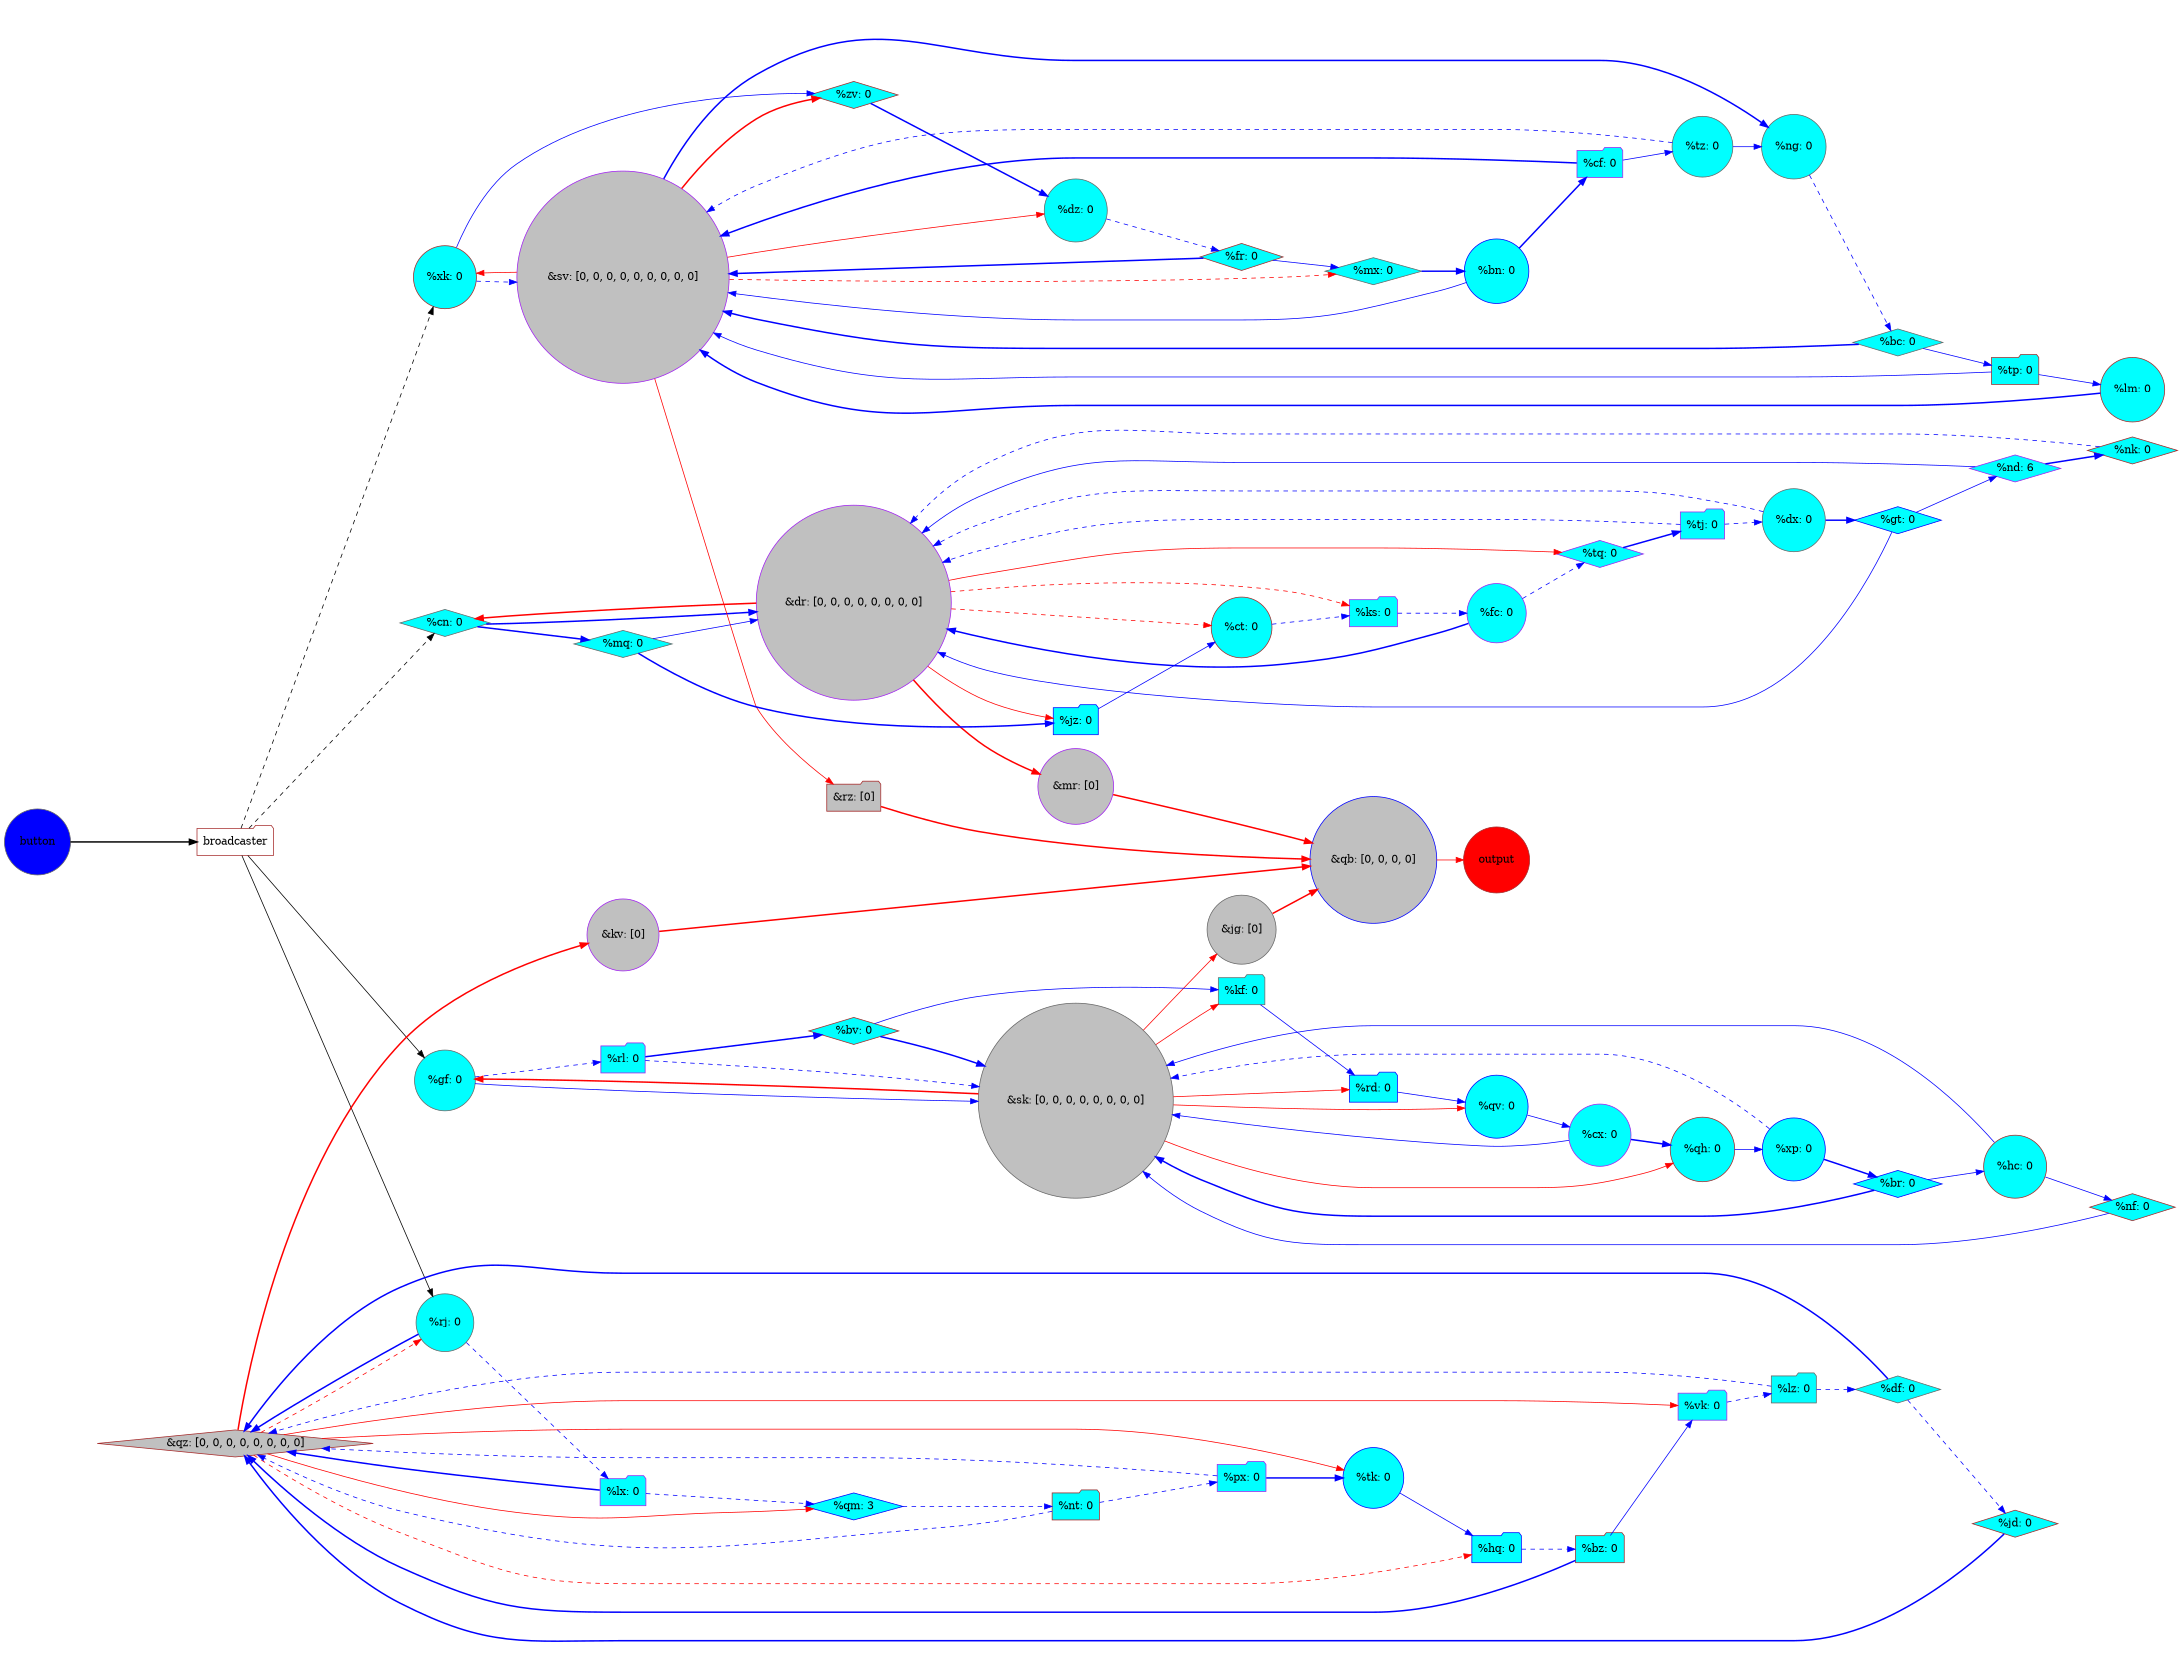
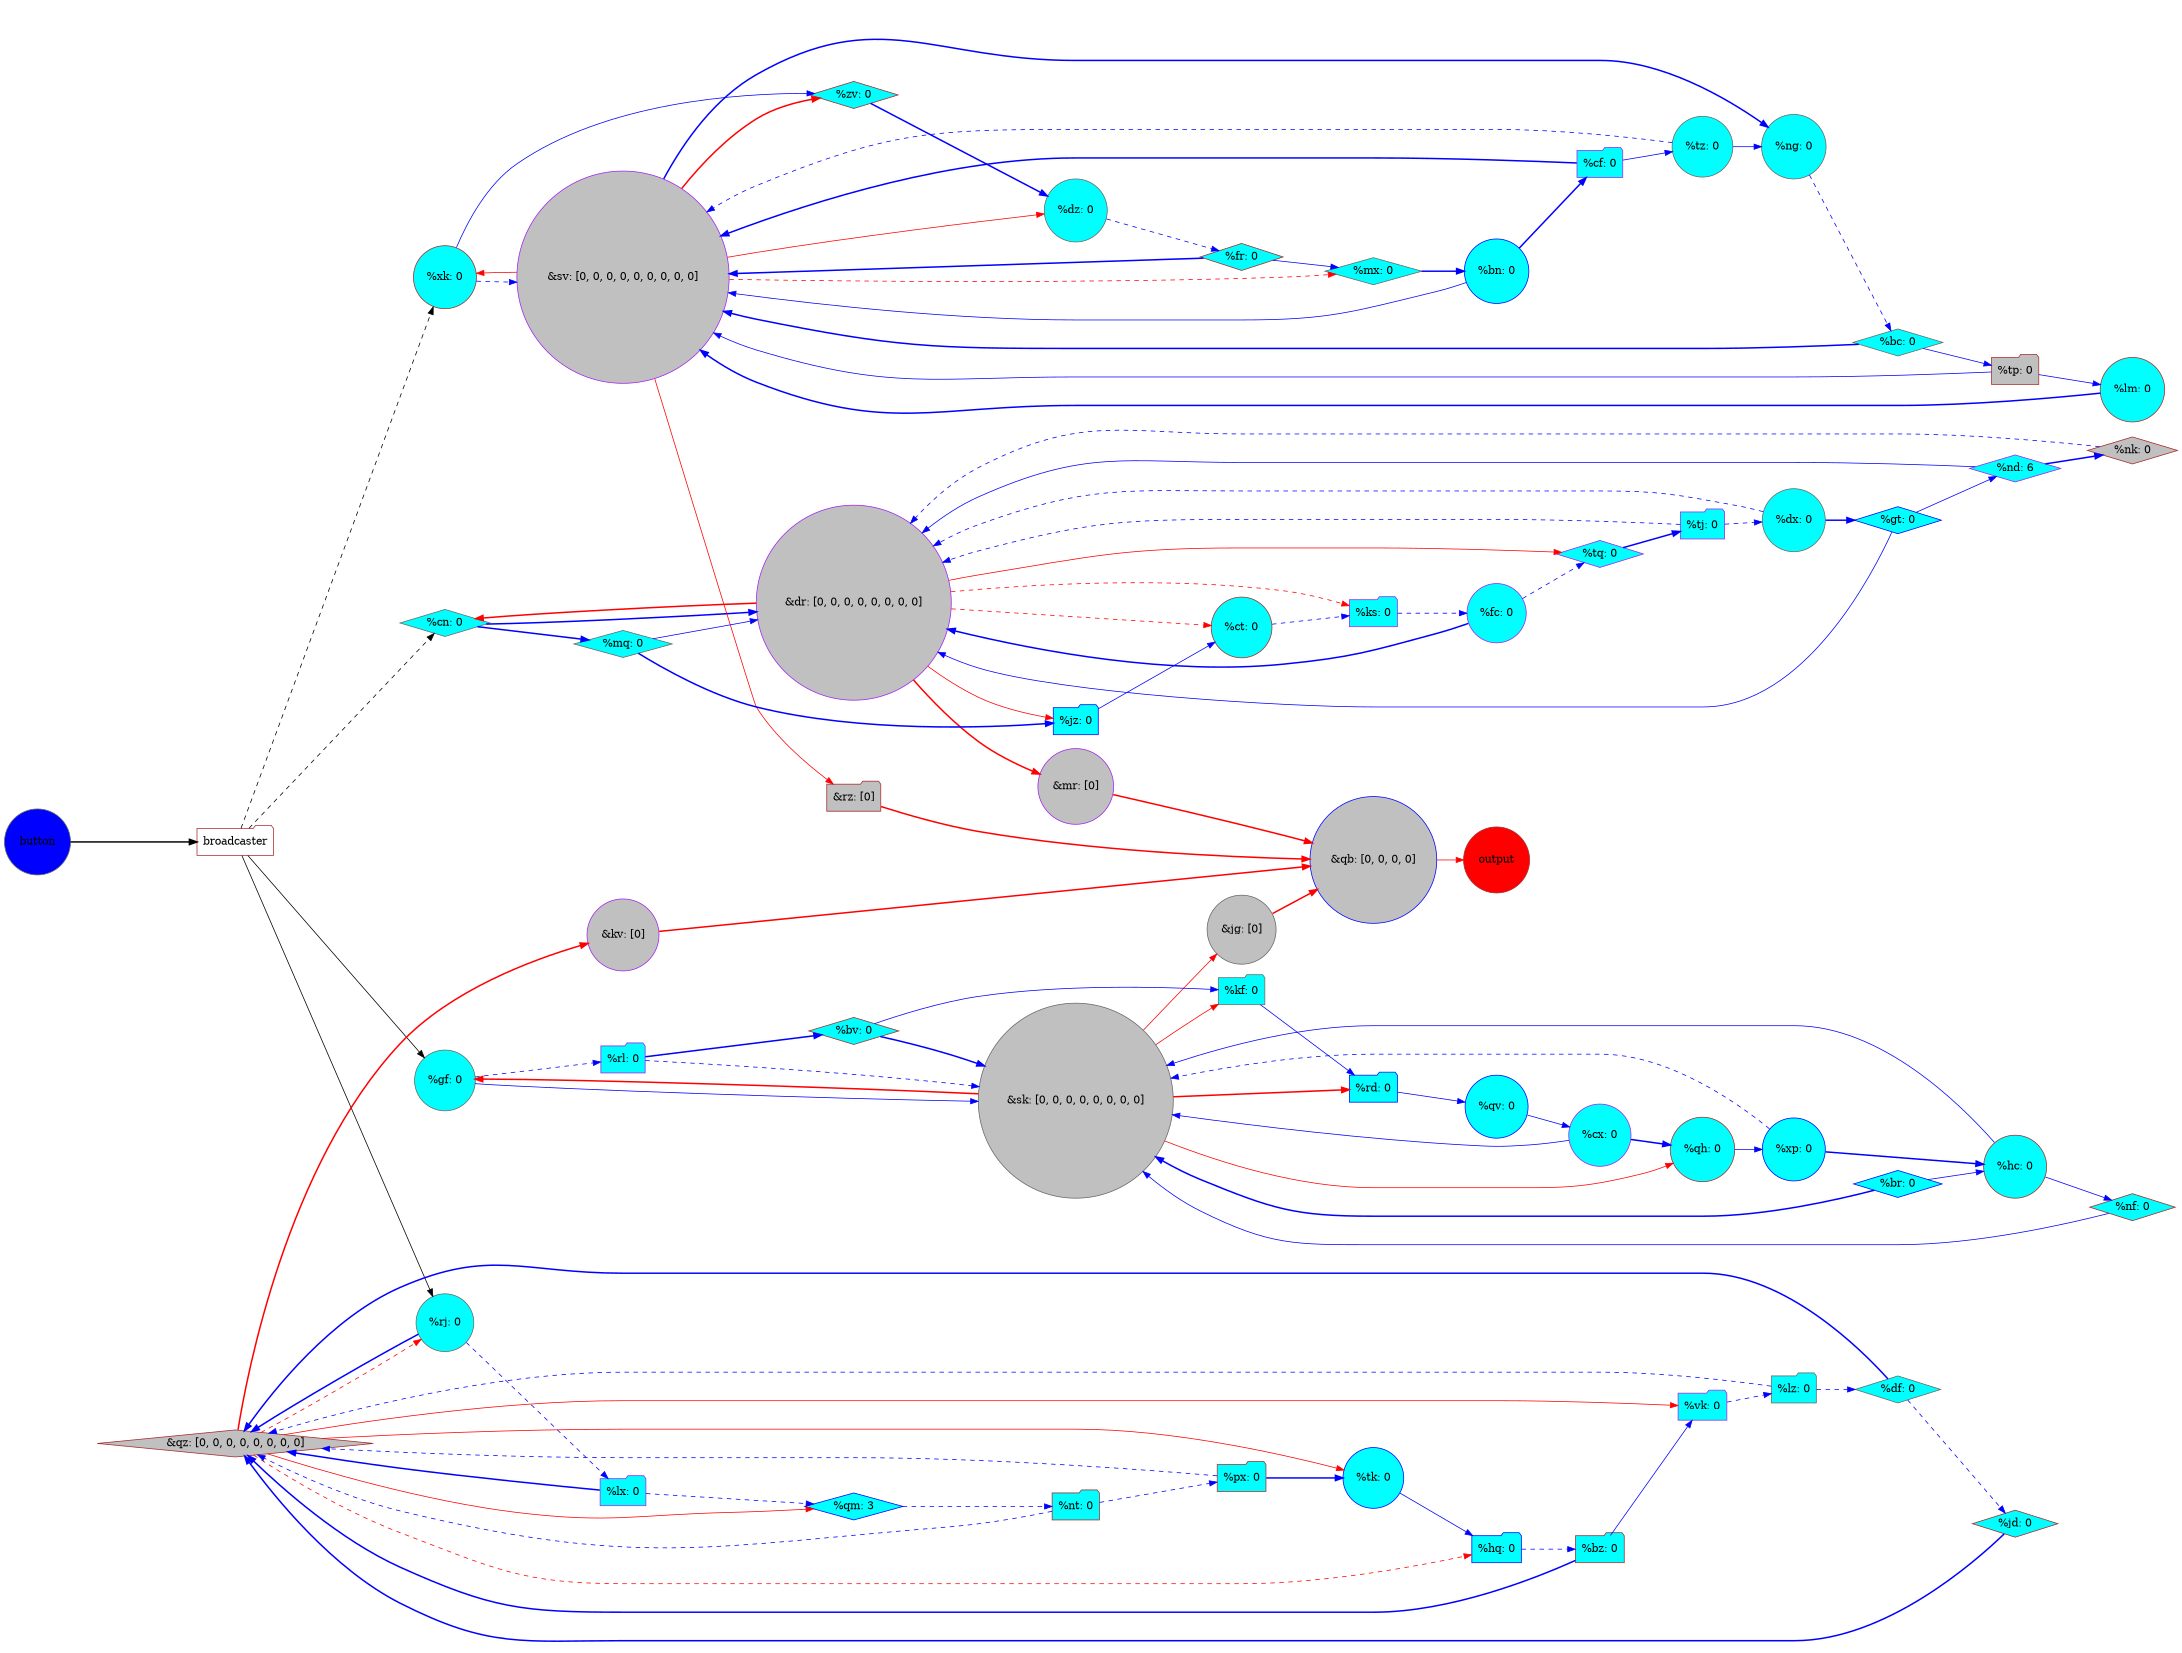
  digraph {
    rankdir=LR
    node [color=brown fillcolor=cyan shape=circle style=filled]
    edge [color=blue style=solid]
    output [fillcolor=red margin=0.1]
    button [color=gray40 fillcolor=blue margin=0.1]
    n3 [fillcolor=white label=broadcaster shape=folder]
    n4 [label="%xk: 0"]
    n5 [color=gray40 label="%rj: 0"]
    n6 [color=gray40 label="%cn: 0" shape=diamond]
    n7 [color=gray40 label="%gf: 0"]
    n8 [color=purple fillcolor=grey label="&kv: [0]"]
    n9 [color=blue fillcolor=grey label="&qb: [0, 0, 0, 0]"]
-   n10 [color=purple label="%px: 0" shape=folder]
+   n10 [label="%px: 0" shape=folder]
    n11 [fillcolor=grey label="&qz: [0, 0, 0, 0, 0, 0, 0, 0]" shape=diamond]
    n12 [color=blue label="%tk: 0"]
    n13 [color=blue label="%hq: 0" shape=folder]
    n14 [color=purple label="%vk: 0" shape=folder]
    n15 [color=blue label="%qm: 3" shape=diamond]
    n16 [color=purple fillcolor=grey label="&sv: [0, 0, 0, 0, 0, 0, 0, 0, 0]"]
    n17 [label="%zv: 0" shape=diamond]
    n18 [color=gray40 label="%dz: 0"]
    n19 [color=gray40 label="%mx: 0" shape=diamond]
    n20 [fillcolor=grey label="&rz: [0]" shape=folder]
    n21 [color=gray40 label="%ng: 0"]
    n22 [color=purple label="%lx: 0" shape=folder]
    n23 [color=purple label="%ks: 0" shape=folder]
    n24 [color=purple label="%fc: 0"]
    n25 [color=purple fillcolor=grey label="&dr: [0, 0, 0, 0, 0, 0, 0, 0]"]
    n26 [color=purple label="%tq: 0" shape=diamond]
    n27 [color=gray40 label="%dx: 0"]
    n28 [color=blue label="%gt: 0" shape=diamond]
    n29 [label="%ct: 0"]
    n30 [color=blue label="%jz: 0" shape=folder]
    n31 [color=purple fillcolor=grey label="&mr: [0]"]
    n32 [color=purple label="%nd: 6" shape=diamond]
    n33 [color=gray40 label="%lz: 0" shape=folder]
    n34 [color=gray40 label="%df: 0" shape=diamond]
    n35 [label="%jd: 0" shape=diamond]
    n36 [label="%fr: 0" shape=diamond]
    n37 [color=gray40 label="%mq: 0" shape=diamond]
    n38 [color=gray40 fillcolor=grey label="&sk: [0, 0, 0, 0, 0, 0, 0, 0]"]
    n39 [color=purple label="%rl: 0" shape=folder]
    n40 [label="%bz: 0" shape=folder]
    n41 [color=blue label="%qv: 0"]
    n42 [color=purple label="%cx: 0"]
    n43 [label="%qh: 0"]
    n44 [label="%nt: 0" shape=folder]
    n45 [color=gray40 fillcolor=grey label="&jg: [0]"]
    n46 [color=purple label="%cf: 0" shape=folder]
    n47 [color=gray40 label="%tz: 0"]
    n48 [color=purple label="%tj: 0" shape=folder]
    n49 [color=blue label="%bn: 0"]
    n50 [label="%bv: 0" shape=diamond]
    n51 [color=gray40 label="%kf: 0" shape=folder]
    n52 [color=blue label="%rd: 0" shape=folder]
-   n53 [label="%tp: 0" shape=folder]
+   n53 [fillcolor=grey label="%tp: 0" shape=folder]
    n54 [label="%lm: 0"]
    n55 [color=blue label="%br: 0" shape=diamond]
    n56 [label="%hc: 0"]
    n57 [label="%nf: 0" shape=diamond]
-   n58 [label="%nk: 0" shape=diamond]
+   n58 [fillcolor=grey label="%nk: 0" shape=diamond]
    n59 [color=blue label="%xp: 0"]
    n60 [color=gray40 label="%bc: 0" shape=diamond]
    button -> n3 [color=black style=bold]
    n3 -> n4 [color=black style=dashed]
    n3 -> n5 [color=black]
    n3 -> n6 [color=black style=dashed]
    n3 -> n7 [color=black]
    n4 -> n16 [style=dashed]
    n4 -> n17
    n5 -> n11 [style=bold]
    n5 -> n22 [style=dashed]
    n6 -> n25 [style=bold]
    n6 -> n37 [style=bold]
    n7 -> n38
    n7 -> n39 [style=dashed]
    n8 -> n9 [color=red style=bold]
    n9 -> output [color=red]
    n10 -> n11 [style=dashed]
    n10 -> n12 [style=bold]
    n11 -> n5 [color=red style=dashed]
    n11 -> n8 [color=red style=bold]
    n11 -> n12 [color=red]
    n11 -> n13 [color=red style=dashed]
    n11 -> n14 [color=red]
    n11 -> n15 [color=red]
    n12 -> n13
    n13 -> n40 [style=dashed]
    n14 -> n33 [style=dashed]
    n15 -> n44 [style=dashed]
    n16 -> n4 [color=red]
    n16 -> n17 [color=red style=bold]
    n16 -> n18 [color=red]
    n16 -> n19 [color=red style=dashed]
    n16 -> n20 [color=red]
    n16 -> n21 [style=bold]
    n17 -> n18 [style=bold]
    n18 -> n36 [style=dashed]
    n19 -> n49 [style=bold]
    n20 -> n9 [color=red style=bold]
    n21 -> n60 [style=dashed]
    n22 -> n11 [style=bold]
    n22 -> n15 [style=dashed]
    n23 -> n24 [style=dashed]
    n24 -> n25 [style=bold]
    n24 -> n26 [style=dashed]
    n25 -> n6 [color=red style=bold]
    n25 -> n23 [color=red style=dashed]
    n25 -> n26 [color=red]
    n25 -> n29 [color=red style=dashed]
    n25 -> n30 [color=red]
    n25 -> n31 [color=red style=bold]
    n26 -> n48 [style=bold]
    n27 -> n25 [style=dashed]
    n27 -> n28 [style=bold]
    n28 -> n25
    n28 -> n32
    n29 -> n23 [style=dashed]
    n30 -> n29
    n31 -> n9 [color=red style=bold]
    n32 -> n25
    n32 -> n58 [style=bold]
    n33 -> n11 [style=dashed]
    n33 -> n34 [style=dashed]
    n34 -> n11 [style=bold]
    n34 -> n35 [style=dashed]
    n35 -> n11 [style=bold]
    n36 -> n16 [style=bold]
    n36 -> n19
    n37 -> n25
    n37 -> n30 [style=bold]
    n38 -> n7 [color=red style=bold]
-   n38 -> n41 [color=red]
    n38 -> n43 [color=red]
    n38 -> n45 [color=red]
    n38 -> n51 [color=red]
-   n38 -> n52 [color=red]
+   n38 -> n52 [color=red style=bold]
    n39 -> n38 [style=dashed]
    n39 -> n50 [style=bold]
    n40 -> n11 [style=bold]
    n40 -> n14
    n41 -> n42
    n42 -> n38
    n42 -> n43 [style=bold]
    n43 -> n59
    n44 -> n10 [style=dashed]
    n44 -> n11 [style=dashed]
    n45 -> n9 [color=red style=bold]
    n46 -> n16 [style=bold]
    n46 -> n47
    n47 -> n16 [style=dashed]
    n47 -> n21
    n48 -> n25 [style=dashed]
    n48 -> n27 [style=dashed]
    n49 -> n16
    n49 -> n46 [style=bold]
    n50 -> n38 [style=bold]
    n50 -> n51
    n51 -> n52
    n52 -> n41
    n53 -> n16
    n53 -> n54
    n54 -> n16 [style=bold]
    n55 -> n38 [style=bold]
    n55 -> n56
    n56 -> n38
    n56 -> n57
    n57 -> n38
    n58 -> n25 [style=dashed]
    n59 -> n38 [style=dashed]
-   n59 -> n55 [style=bold]
+   n59 -> n56 [style=bold]
    n60 -> n16 [style=bold]
    n60 -> n53
  }
